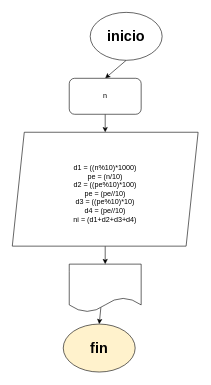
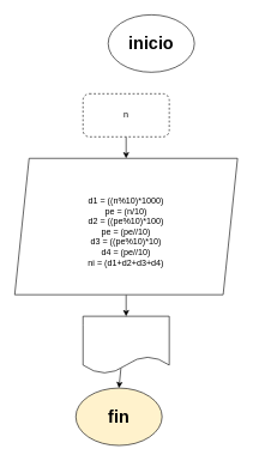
  <mxCell id="0" />
  <mxCell id="1" parent="0" />
- <mxCell id="2" style="edgeStyle=none;html=1;exitX=0.5;exitY=1;exitDx=0;exitDy=0;entryX=0.5;entryY=0;entryDx=0;entryDy=0;" edge="1" parent="1" source="3" target="7"><mxGeometry relative="1" as="geometry" /></mxCell>
  <mxCell id="3" value="&lt;h1&gt;inicio&lt;/h1&gt;" style="ellipse;whiteSpace=wrap;html=1;" vertex="1" parent="1"><mxGeometry x="150" y="20" width="120" height="80" as="geometry" /></mxCell>
  <mxCell id="4" style="edgeStyle=none;html=1;exitX=0.5;exitY=1;exitDx=0;exitDy=0;entryX=0.5;entryY=0;entryDx=0;entryDy=0;" edge="1" parent="1" source="5" target="9"><mxGeometry relative="1" as="geometry" /></mxCell>
  <mxCell id="5" value="&lt;br&gt;d1 = ((n%10)*1000)&lt;br&gt;pe = (n/10)&lt;br&gt;d2 = ((pe%10)*100)&lt;br&gt;pe = (pe//10)&lt;br&gt;d3 = ((pe%10)*10)&lt;br&gt;d4 = (pe//10)&lt;br&gt;ni = (d1+d2+d3+d4)" style="shape=parallelogram;perimeter=parallelogramPerimeter;whiteSpace=wrap;html=1;fixedSize=1;" vertex="1" parent="1"><mxGeometry x="20" y="220" width="310" height="190" as="geometry" /></mxCell>
  <mxCell id="6" style="edgeStyle=none;html=1;exitX=0.5;exitY=1;exitDx=0;exitDy=0;entryX=0.5;entryY=0;entryDx=0;entryDy=0;" edge="1" parent="1" source="7" target="5"><mxGeometry relative="1" as="geometry" /></mxCell>
- <mxCell id="7" value="n" style="rounded=1;whiteSpace=wrap;html=1;" vertex="1" parent="1"><mxGeometry x="115" y="130" width="120" height="60" as="geometry" /></mxCell>
+ <mxCell id="7" value="n" style="rounded=1;whiteSpace=wrap;html=1;dashed=1;" vertex="1" parent="1"><mxGeometry x="115" y="130" width="120" height="60" as="geometry" /></mxCell>
  <mxCell id="8" style="edgeStyle=none;html=1;exitX=0.5;exitY=0;exitDx=0;exitDy=0;entryX=0.5;entryY=0;entryDx=0;entryDy=0;" edge="1" parent="1" source="9" target="10"><mxGeometry relative="1" as="geometry" /></mxCell>
  <mxCell id="9" value="" style="shape=document;whiteSpace=wrap;html=1;boundedLbl=1;" vertex="1" parent="1"><mxGeometry x="115" y="440" width="120" height="80" as="geometry" /></mxCell>
  <mxCell id="10" value="&lt;h1&gt;fin&lt;/h1&gt;" style="ellipse;whiteSpace=wrap;html=1;fillColor=#fff2cc;" vertex="1" parent="1"><mxGeometry x="105" y="540" width="120" height="80" as="geometry" /></mxCell>
